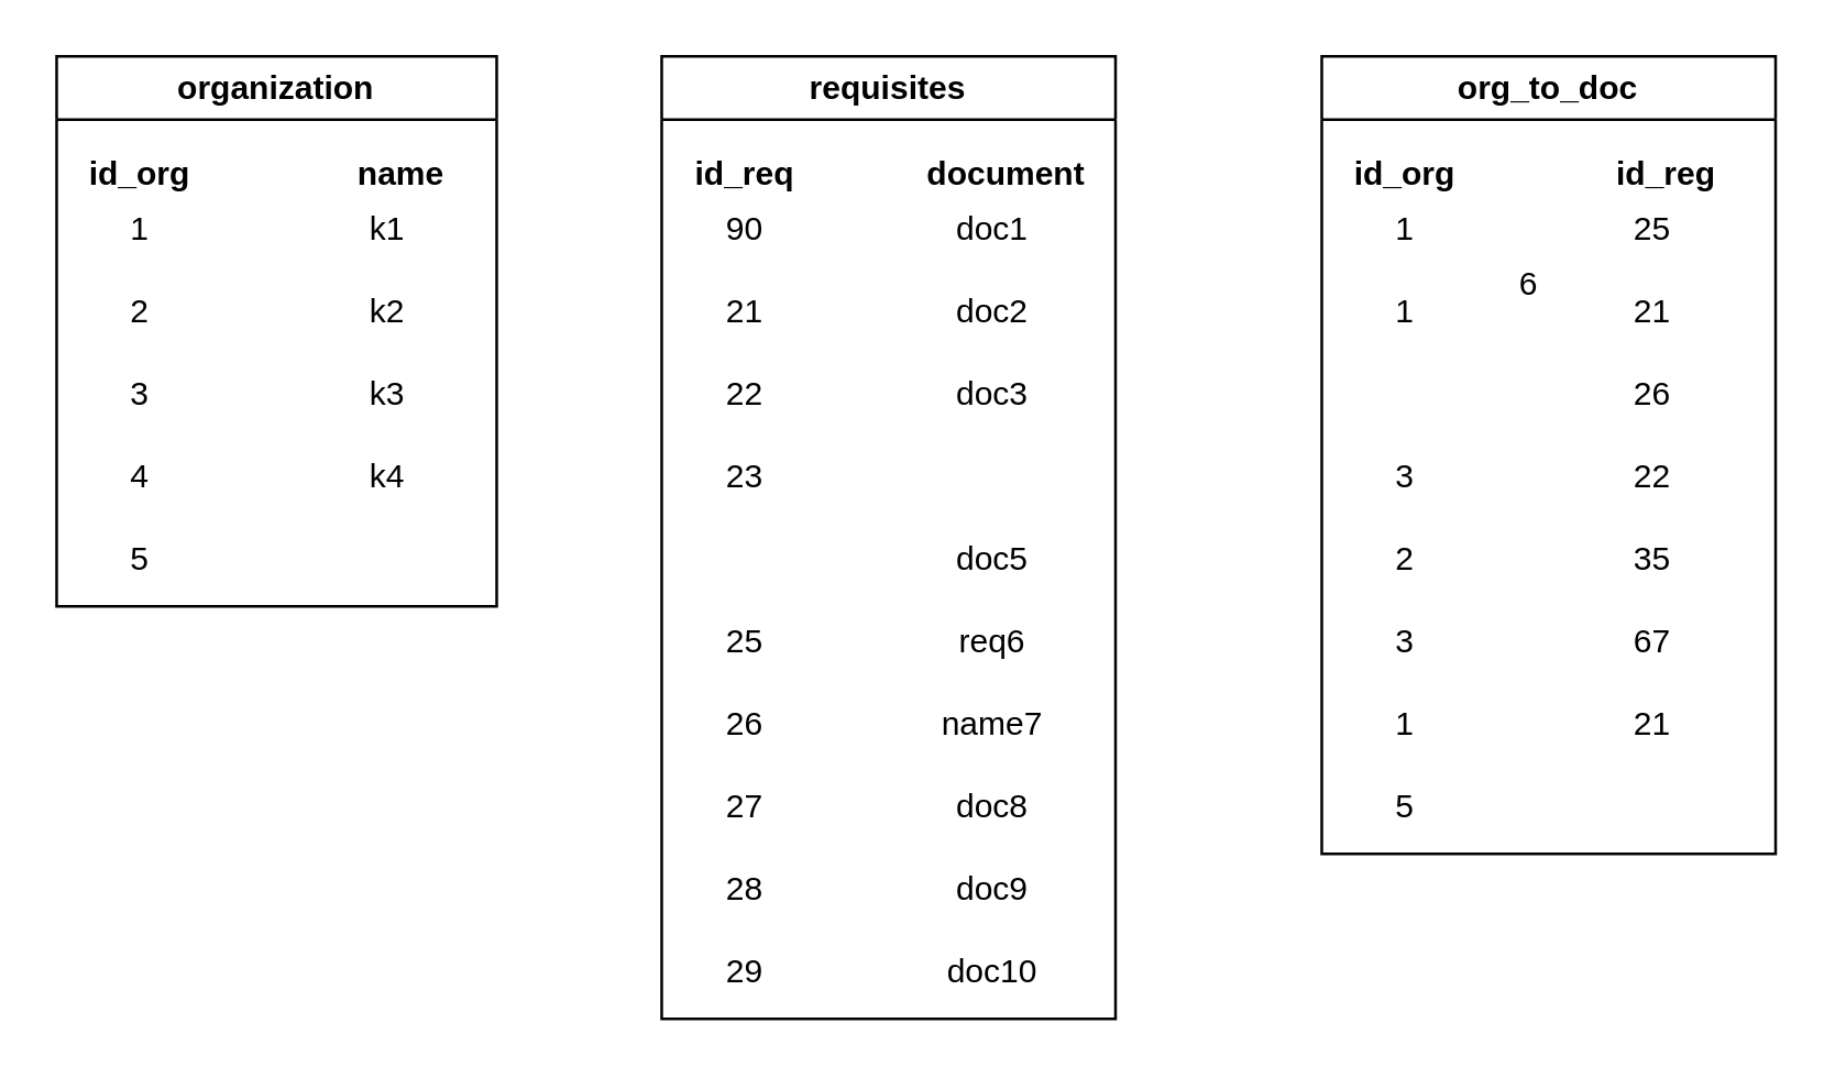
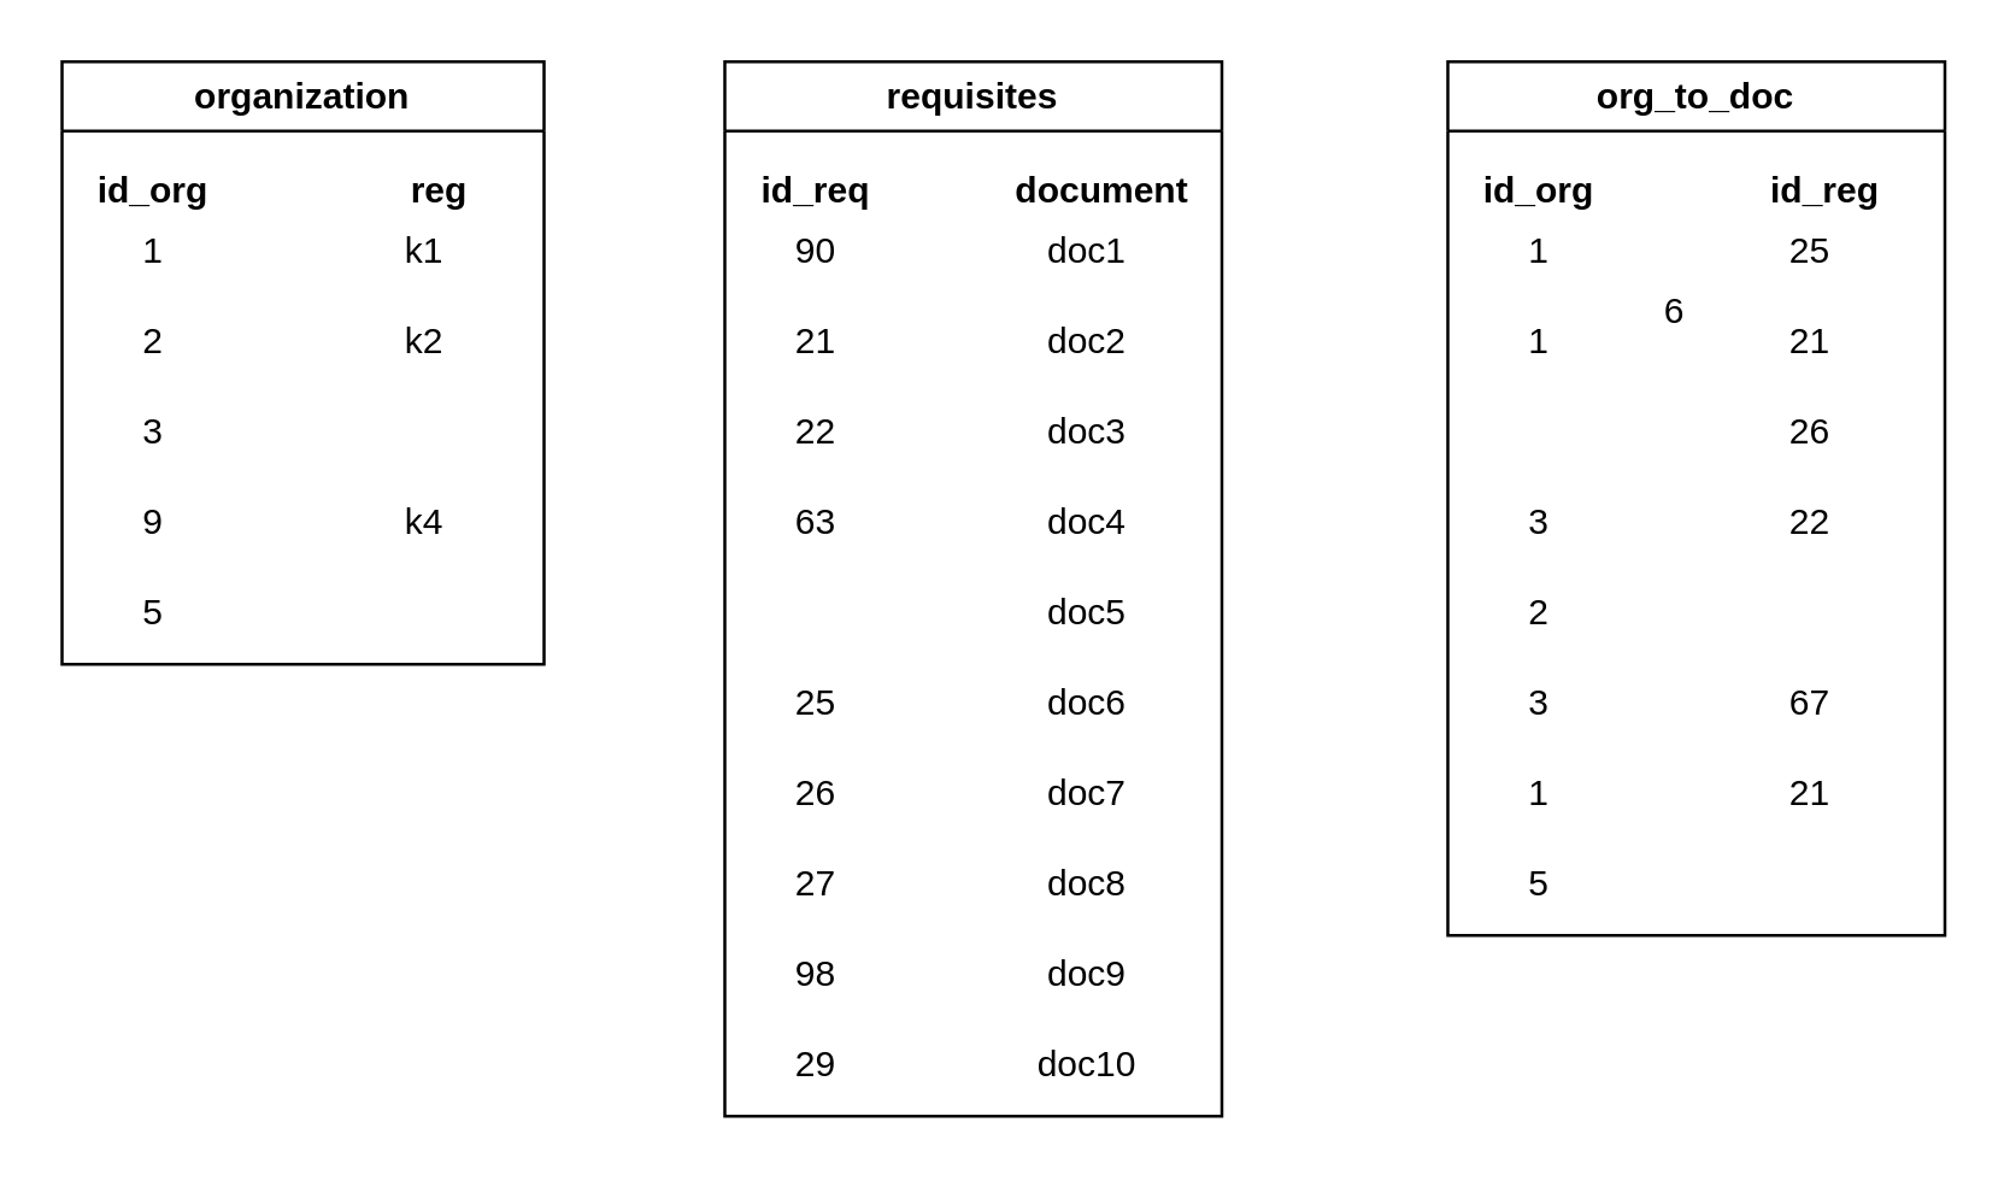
  <mxCell id="0" />
  <mxCell id="1" parent="0" />
  <mxCell id="2" value="organization" style="swimlane;whiteSpace=wrap;html=1;" vertex="1" parent="1"><mxGeometry x="20" y="20" width="160" height="200" as="geometry" /></mxCell>
  <mxCell id="3" value="&lt;b&gt;id_org&lt;/b&gt;" style="text;html=1;align=center;verticalAlign=middle;resizable=0;points=[];autosize=1;strokeColor=none;fillColor=none;" vertex="1" parent="2"><mxGeometry y="28" width="60" height="30" as="geometry" /></mxCell>
- <mxCell id="4" value="&lt;b&gt;name&lt;/b&gt;" style="text;html=1;align=center;verticalAlign=middle;resizable=0;points=[];autosize=1;strokeColor=none;fillColor=none;" vertex="1" parent="2"><mxGeometry x="100" y="28" width="50" height="30" as="geometry" /></mxCell>
+ <mxCell id="4" value="&lt;b&gt;reg&lt;/b&gt;" style="text;html=1;align=center;verticalAlign=middle;resizable=0;points=[];autosize=1;strokeColor=none;fillColor=none;" vertex="1" parent="2"><mxGeometry x="100" y="28" width="50" height="30" as="geometry" /></mxCell>
  <mxCell id="5" value="1" style="text;html=1;align=center;verticalAlign=middle;resizable=0;points=[];autosize=1;strokeColor=none;fillColor=none;" vertex="1" parent="2"><mxGeometry x="15" y="48" width="30" height="30" as="geometry" /></mxCell>
  <mxCell id="6" value="2" style="text;html=1;align=center;verticalAlign=middle;resizable=0;points=[];autosize=1;strokeColor=none;fillColor=none;" vertex="1" parent="2"><mxGeometry x="15" y="78" width="30" height="30" as="geometry" /></mxCell>
  <mxCell id="7" value="3" style="text;html=1;align=center;verticalAlign=middle;resizable=0;points=[];autosize=1;strokeColor=none;fillColor=none;" vertex="1" parent="2"><mxGeometry x="15" y="108" width="30" height="30" as="geometry" /></mxCell>
- <mxCell id="8" value="4" style="text;html=1;align=center;verticalAlign=middle;resizable=0;points=[];autosize=1;strokeColor=none;fillColor=none;" vertex="1" parent="2"><mxGeometry x="15" y="138" width="30" height="30" as="geometry" /></mxCell>
+ <mxCell id="8" value="9" style="text;html=1;align=center;verticalAlign=middle;resizable=0;points=[];autosize=1;strokeColor=none;fillColor=none;" vertex="1" parent="2"><mxGeometry x="15" y="138" width="30" height="30" as="geometry" /></mxCell>
  <mxCell id="9" value="5" style="text;html=1;align=center;verticalAlign=middle;resizable=0;points=[];autosize=1;strokeColor=none;fillColor=none;" vertex="1" parent="2"><mxGeometry x="15" y="168" width="30" height="30" as="geometry" /></mxCell>
  <mxCell id="10" value="k1" style="text;html=1;align=center;verticalAlign=middle;resizable=0;points=[];autosize=1;strokeColor=none;fillColor=none;" vertex="1" parent="2"><mxGeometry x="100" y="48" width="40" height="30" as="geometry" /></mxCell>
  <mxCell id="11" value="k2" style="text;html=1;align=center;verticalAlign=middle;resizable=0;points=[];autosize=1;strokeColor=none;fillColor=none;" vertex="1" parent="2"><mxGeometry x="100" y="78" width="40" height="30" as="geometry" /></mxCell>
- <mxCell id="12" value="k3" style="text;html=1;align=center;verticalAlign=middle;resizable=0;points=[];autosize=1;strokeColor=none;fillColor=none;" vertex="1" parent="2"><mxGeometry x="100" y="108" width="40" height="30" as="geometry" /></mxCell>
  <mxCell id="13" value="k4" style="text;html=1;align=center;verticalAlign=middle;resizable=0;points=[];autosize=1;strokeColor=none;fillColor=none;" vertex="1" parent="2"><mxGeometry x="100" y="138" width="40" height="30" as="geometry" /></mxCell>
  <mxCell id="14" value="requisites" style="swimlane;whiteSpace=wrap;html=1;" vertex="1" parent="1"><mxGeometry x="240" y="20" width="165" height="350" as="geometry" /></mxCell>
  <mxCell id="15" value="&lt;b&gt;id_req&lt;/b&gt;" style="text;html=1;align=center;verticalAlign=middle;resizable=0;points=[];autosize=1;strokeColor=none;fillColor=none;" vertex="1" parent="14"><mxGeometry y="28" width="60" height="30" as="geometry" /></mxCell>
  <mxCell id="16" value="&lt;b&gt;document&lt;/b&gt;" style="text;html=1;align=center;verticalAlign=middle;resizable=0;points=[];autosize=1;strokeColor=none;fillColor=none;" vertex="1" parent="14"><mxGeometry x="85" y="28" width="80" height="30" as="geometry" /></mxCell>
  <mxCell id="17" value="90" style="text;html=1;align=center;verticalAlign=middle;resizable=0;points=[];autosize=1;strokeColor=none;fillColor=none;" vertex="1" parent="14"><mxGeometry x="10" y="48" width="40" height="30" as="geometry" /></mxCell>
  <mxCell id="18" value="21" style="text;html=1;align=center;verticalAlign=middle;resizable=0;points=[];autosize=1;strokeColor=none;fillColor=none;" vertex="1" parent="14"><mxGeometry x="10" y="78" width="40" height="30" as="geometry" /></mxCell>
  <mxCell id="19" value="22" style="text;html=1;align=center;verticalAlign=middle;resizable=0;points=[];autosize=1;strokeColor=none;fillColor=none;" vertex="1" parent="14"><mxGeometry x="10" y="108" width="40" height="30" as="geometry" /></mxCell>
- <mxCell id="20" value="23" style="text;html=1;align=center;verticalAlign=middle;resizable=0;points=[];autosize=1;strokeColor=none;fillColor=none;" vertex="1" parent="14"><mxGeometry x="10" y="138" width="40" height="30" as="geometry" /></mxCell>
+ <mxCell id="20" value="63" style="text;html=1;align=center;verticalAlign=middle;resizable=0;points=[];autosize=1;strokeColor=none;fillColor=none;" vertex="1" parent="14"><mxGeometry x="10" y="138" width="40" height="30" as="geometry" /></mxCell>
  <mxCell id="21" value="doc1" style="text;html=1;align=center;verticalAlign=middle;resizable=0;points=[];autosize=1;strokeColor=none;fillColor=none;" vertex="1" parent="14"><mxGeometry x="95" y="48" width="50" height="30" as="geometry" /></mxCell>
  <mxCell id="22" value="doc2" style="text;html=1;align=center;verticalAlign=middle;resizable=0;points=[];autosize=1;strokeColor=none;fillColor=none;" vertex="1" parent="14"><mxGeometry x="95" y="78" width="50" height="30" as="geometry" /></mxCell>
  <mxCell id="23" value="doc3" style="text;html=1;align=center;verticalAlign=middle;resizable=0;points=[];autosize=1;strokeColor=none;fillColor=none;" vertex="1" parent="14"><mxGeometry x="95" y="108" width="50" height="30" as="geometry" /></mxCell>
+ <mxCell id="24" value="doc4" style="text;html=1;align=center;verticalAlign=middle;resizable=0;points=[];autosize=1;strokeColor=none;fillColor=none;" vertex="1" parent="14"><mxGeometry x="95" y="138" width="50" height="30" as="geometry" /></mxCell>
  <mxCell id="25" value="doc5" style="text;html=1;align=center;verticalAlign=middle;resizable=0;points=[];autosize=1;strokeColor=none;fillColor=none;" vertex="1" parent="14"><mxGeometry x="95" y="168" width="50" height="30" as="geometry" /></mxCell>
  <mxCell id="26" value="25" style="text;html=1;align=center;verticalAlign=middle;resizable=0;points=[];autosize=1;strokeColor=none;fillColor=none;" vertex="1" parent="14"><mxGeometry x="10" y="198" width="40" height="30" as="geometry" /></mxCell>
  <mxCell id="27" value="26" style="text;html=1;align=center;verticalAlign=middle;resizable=0;points=[];autosize=1;strokeColor=none;fillColor=none;" vertex="1" parent="14"><mxGeometry x="10" y="228" width="40" height="30" as="geometry" /></mxCell>
  <mxCell id="28" value="27" style="text;html=1;align=center;verticalAlign=middle;resizable=0;points=[];autosize=1;strokeColor=none;fillColor=none;" vertex="1" parent="14"><mxGeometry x="10" y="258" width="40" height="30" as="geometry" /></mxCell>
- <mxCell id="29" value="28" style="text;html=1;align=center;verticalAlign=middle;resizable=0;points=[];autosize=1;strokeColor=none;fillColor=none;" vertex="1" parent="14"><mxGeometry x="10" y="288" width="40" height="30" as="geometry" /></mxCell>
+ <mxCell id="29" value="98" style="text;html=1;align=center;verticalAlign=middle;resizable=0;points=[];autosize=1;strokeColor=none;fillColor=none;" vertex="1" parent="14"><mxGeometry x="10" y="288" width="40" height="30" as="geometry" /></mxCell>
  <mxCell id="30" value="29" style="text;html=1;align=center;verticalAlign=middle;resizable=0;points=[];autosize=1;strokeColor=none;fillColor=none;" vertex="1" parent="14"><mxGeometry x="10" y="318" width="40" height="30" as="geometry" /></mxCell>
- <mxCell id="31" value="req6" style="text;html=1;align=center;verticalAlign=middle;resizable=0;points=[];autosize=1;strokeColor=none;fillColor=none;" vertex="1" parent="14"><mxGeometry x="95" y="198" width="50" height="30" as="geometry" /></mxCell>
- <mxCell id="32" value="name7" style="text;html=1;align=center;verticalAlign=middle;resizable=0;points=[];autosize=1;strokeColor=none;fillColor=none;" vertex="1" parent="14"><mxGeometry x="95" y="228" width="50" height="30" as="geometry" /></mxCell>
+ <mxCell id="31" value="doc6" style="text;html=1;align=center;verticalAlign=middle;resizable=0;points=[];autosize=1;strokeColor=none;fillColor=none;" vertex="1" parent="14"><mxGeometry x="95" y="198" width="50" height="30" as="geometry" /></mxCell>
+ <mxCell id="32" value="doc7" style="text;html=1;align=center;verticalAlign=middle;resizable=0;points=[];autosize=1;strokeColor=none;fillColor=none;" vertex="1" parent="14"><mxGeometry x="95" y="228" width="50" height="30" as="geometry" /></mxCell>
  <mxCell id="33" value="doc8" style="text;html=1;align=center;verticalAlign=middle;resizable=0;points=[];autosize=1;strokeColor=none;fillColor=none;" vertex="1" parent="14"><mxGeometry x="95" y="258" width="50" height="30" as="geometry" /></mxCell>
  <mxCell id="34" value="doc9" style="text;html=1;align=center;verticalAlign=middle;resizable=0;points=[];autosize=1;strokeColor=none;fillColor=none;" vertex="1" parent="14"><mxGeometry x="95" y="288" width="50" height="30" as="geometry" /></mxCell>
  <mxCell id="35" value="doc10" style="text;html=1;align=center;verticalAlign=middle;resizable=0;points=[];autosize=1;strokeColor=none;fillColor=none;" vertex="1" parent="14"><mxGeometry x="90" y="318" width="60" height="30" as="geometry" /></mxCell>
  <mxCell id="36" value="org_to_doc" style="swimlane;whiteSpace=wrap;html=1;" vertex="1" parent="1"><mxGeometry x="480" y="20" width="165" height="290" as="geometry" /></mxCell>
  <mxCell id="37" value="&lt;b&gt;id_org&lt;/b&gt;" style="text;html=1;align=center;verticalAlign=middle;resizable=0;points=[];autosize=1;strokeColor=none;fillColor=none;" vertex="1" parent="36"><mxGeometry y="28" width="60" height="30" as="geometry" /></mxCell>
  <mxCell id="38" value="&lt;b&gt;id_reg&lt;/b&gt;" style="text;html=1;align=center;verticalAlign=middle;resizable=0;points=[];autosize=1;strokeColor=none;fillColor=none;" vertex="1" parent="36"><mxGeometry x="95" y="28" width="60" height="30" as="geometry" /></mxCell>
  <mxCell id="39" value="1" style="text;html=1;align=center;verticalAlign=middle;resizable=0;points=[];autosize=1;strokeColor=none;fillColor=none;" vertex="1" parent="36"><mxGeometry x="15" y="48" width="30" height="30" as="geometry" /></mxCell>
  <mxCell id="40" value="1" style="text;html=1;align=center;verticalAlign=middle;resizable=0;points=[];autosize=1;strokeColor=none;fillColor=none;" vertex="1" parent="36"><mxGeometry x="15" y="78" width="30" height="30" as="geometry" /></mxCell>
  <mxCell id="41" value="6" style="text;html=1;align=center;verticalAlign=middle;resizable=0;points=[];autosize=1;strokeColor=none;fillColor=none;" vertex="1" parent="36"><mxGeometry x="60" y="68" width="30" height="30" as="geometry" /></mxCell>
  <mxCell id="42" value="3" style="text;html=1;align=center;verticalAlign=middle;resizable=0;points=[];autosize=1;strokeColor=none;fillColor=none;" vertex="1" parent="36"><mxGeometry x="15" y="138" width="30" height="30" as="geometry" /></mxCell>
  <mxCell id="43" value="2" style="text;html=1;align=center;verticalAlign=middle;resizable=0;points=[];autosize=1;strokeColor=none;fillColor=none;" vertex="1" parent="36"><mxGeometry x="15" y="168" width="30" height="30" as="geometry" /></mxCell>
  <mxCell id="44" value="25" style="text;html=1;align=center;verticalAlign=middle;resizable=0;points=[];autosize=1;strokeColor=none;fillColor=none;" vertex="1" parent="36"><mxGeometry x="100" y="48" width="40" height="30" as="geometry" /></mxCell>
  <mxCell id="45" value="21" style="text;html=1;align=center;verticalAlign=middle;resizable=0;points=[];autosize=1;strokeColor=none;fillColor=none;" vertex="1" parent="36"><mxGeometry x="100" y="78" width="40" height="30" as="geometry" /></mxCell>
  <mxCell id="46" value="26" style="text;html=1;align=center;verticalAlign=middle;resizable=0;points=[];autosize=1;strokeColor=none;fillColor=none;" vertex="1" parent="36"><mxGeometry x="100" y="108" width="40" height="30" as="geometry" /></mxCell>
  <mxCell id="47" value="22" style="text;html=1;align=center;verticalAlign=middle;resizable=0;points=[];autosize=1;strokeColor=none;fillColor=none;" vertex="1" parent="36"><mxGeometry x="100" y="138" width="40" height="30" as="geometry" /></mxCell>
- <mxCell id="48" value="35" style="text;html=1;align=center;verticalAlign=middle;resizable=0;points=[];autosize=1;strokeColor=none;fillColor=none;" vertex="1" parent="36"><mxGeometry x="100" y="168" width="40" height="30" as="geometry" /></mxCell>
  <mxCell id="49" value="3" style="text;html=1;align=center;verticalAlign=middle;resizable=0;points=[];autosize=1;strokeColor=none;fillColor=none;" vertex="1" parent="36"><mxGeometry x="15" y="198" width="30" height="30" as="geometry" /></mxCell>
  <mxCell id="50" value="1" style="text;html=1;align=center;verticalAlign=middle;resizable=0;points=[];autosize=1;strokeColor=none;fillColor=none;" vertex="1" parent="36"><mxGeometry x="15" y="228" width="30" height="30" as="geometry" /></mxCell>
  <mxCell id="51" value="5" style="text;html=1;align=center;verticalAlign=middle;resizable=0;points=[];autosize=1;strokeColor=none;fillColor=none;" vertex="1" parent="36"><mxGeometry x="15" y="258" width="30" height="30" as="geometry" /></mxCell>
  <mxCell id="52" value="67" style="text;html=1;align=center;verticalAlign=middle;resizable=0;points=[];autosize=1;strokeColor=none;fillColor=none;" vertex="1" parent="36"><mxGeometry x="100" y="198" width="40" height="30" as="geometry" /></mxCell>
  <mxCell id="53" value="21" style="text;html=1;align=center;verticalAlign=middle;resizable=0;points=[];autosize=1;strokeColor=none;fillColor=none;" vertex="1" parent="36"><mxGeometry x="100" y="228" width="40" height="30" as="geometry" /></mxCell>
